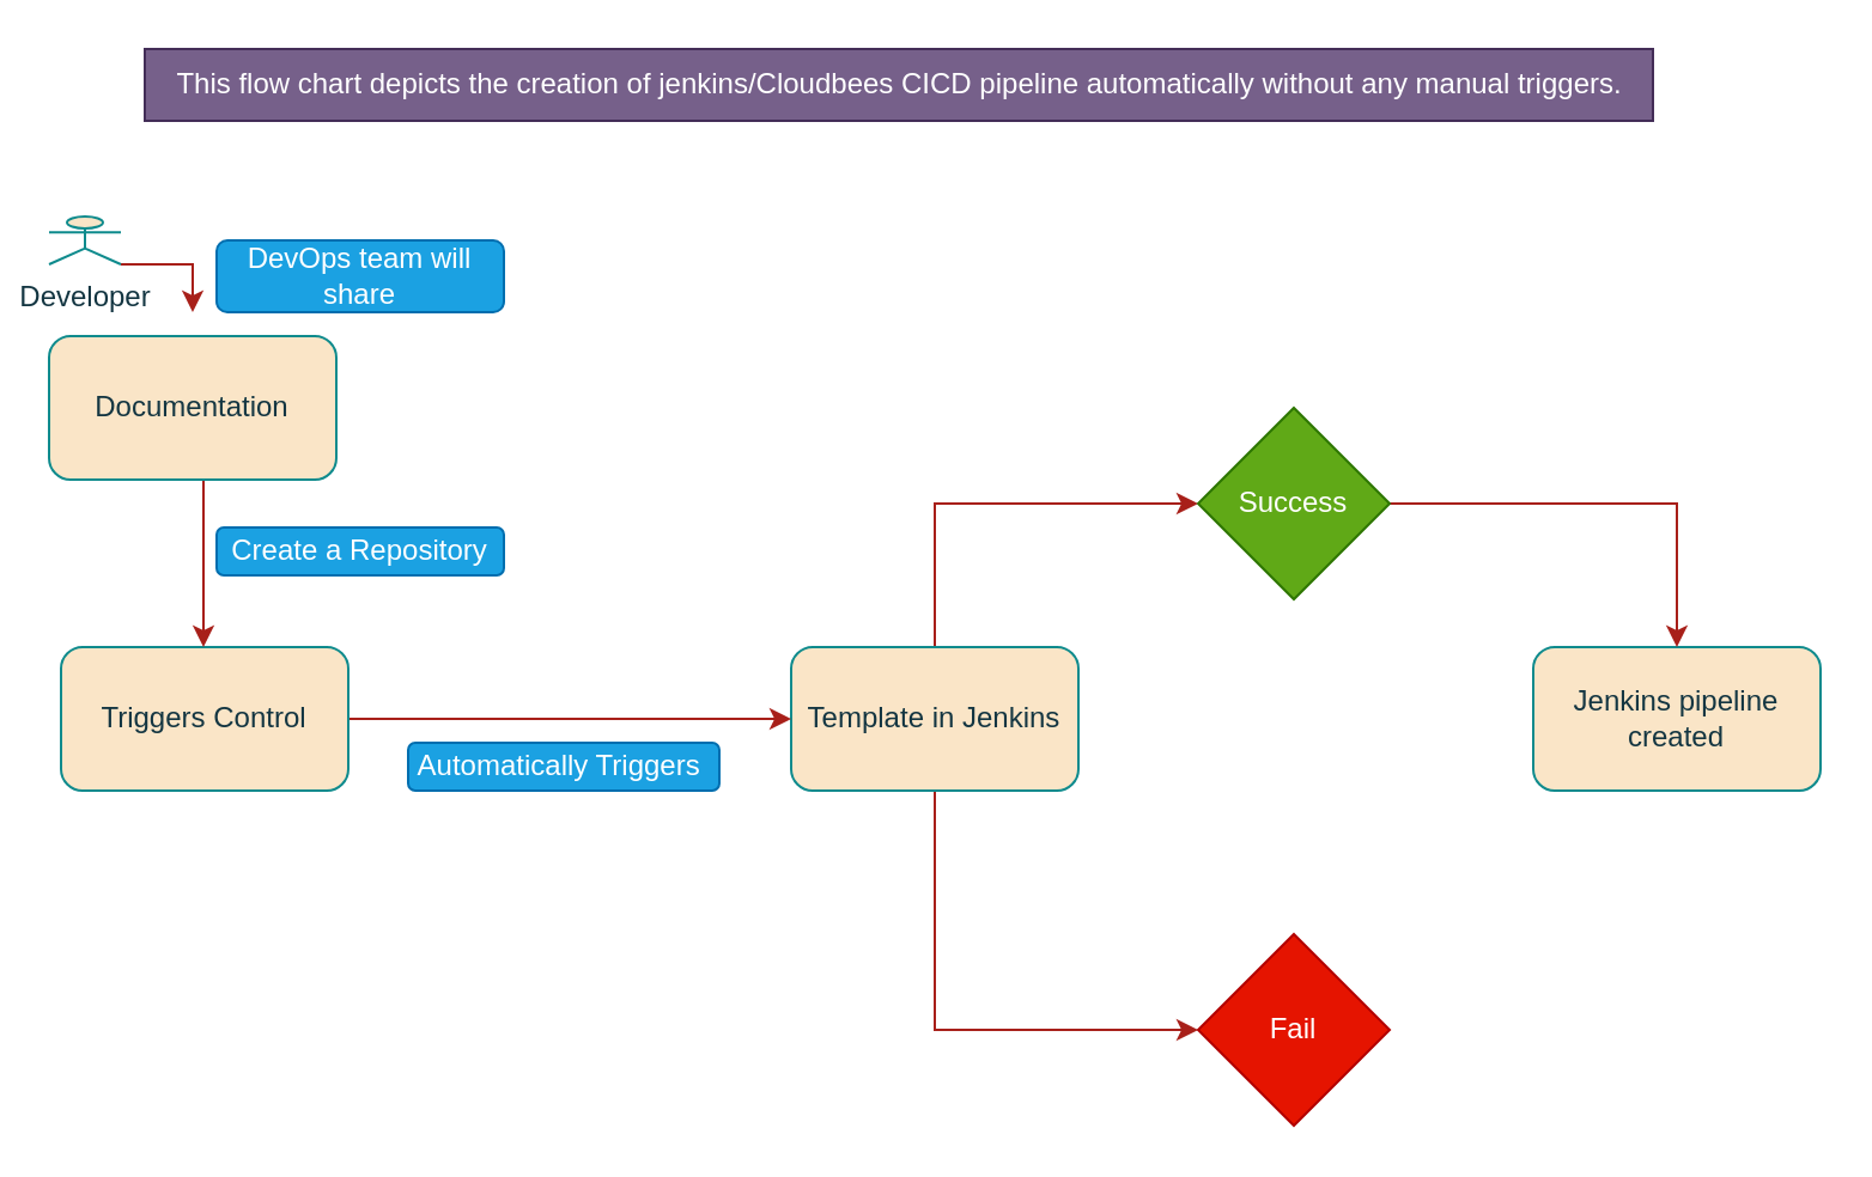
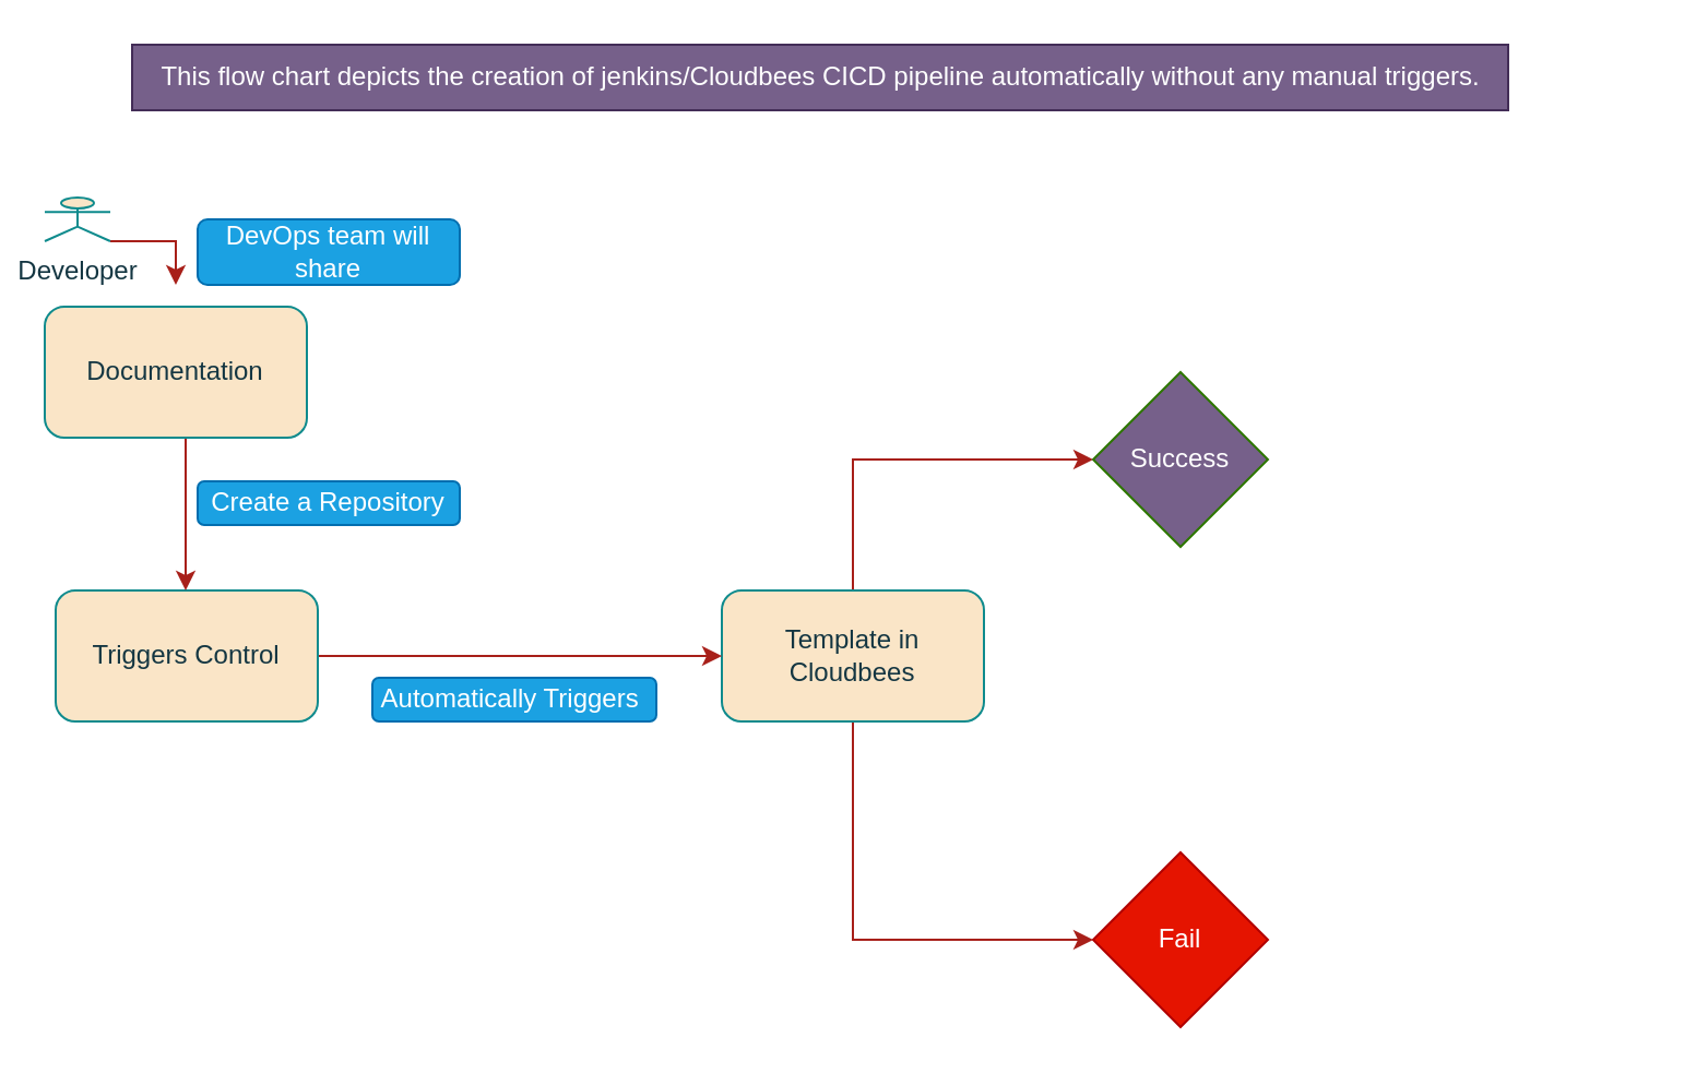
  <mxCell id="0" />
  <mxCell id="1" parent="0" />
  <mxCell id="2" style="edgeStyle=orthogonalEdgeStyle;rounded=0;orthogonalLoop=1;jettySize=auto;html=1;exitX=1;exitY=1;exitDx=0;exitDy=0;exitPerimeter=0;labelBackgroundColor=none;strokeColor=#A8201A;fontColor=default;" edge="1" parent="1" source="3"><mxGeometry relative="1" as="geometry"><mxPoint x="80" y="130" as="targetPoint" /><Array as="points"><mxPoint x="80" y="110" /></Array></mxGeometry></mxCell>
  <mxCell id="3" value="Developer" style="shape=umlActor;verticalLabelPosition=bottom;verticalAlign=top;html=1;outlineConnect=0;labelBackgroundColor=none;fillColor=#FAE5C7;strokeColor=#0F8B8D;fontColor=#143642;" vertex="1" parent="1"><mxGeometry x="20" y="90" width="30" height="20" as="geometry" /></mxCell>
  <mxCell id="4" style="edgeStyle=orthogonalEdgeStyle;rounded=0;orthogonalLoop=1;jettySize=auto;html=1;exitX=0.5;exitY=0;exitDx=0;exitDy=0;entryX=0;entryY=0.5;entryDx=0;entryDy=0;labelBackgroundColor=none;strokeColor=#A8201A;fontColor=default;" edge="1" parent="1" source="6" target="14"><mxGeometry relative="1" as="geometry"><mxPoint x="390" y="210" as="targetPoint" /></mxGeometry></mxCell>
  <mxCell id="5" style="edgeStyle=orthogonalEdgeStyle;rounded=0;orthogonalLoop=1;jettySize=auto;html=1;exitX=0.5;exitY=1;exitDx=0;exitDy=0;entryX=0;entryY=0.5;entryDx=0;entryDy=0;labelBackgroundColor=none;strokeColor=#A8201A;fontColor=default;" edge="1" parent="1" source="6" target="15"><mxGeometry relative="1" as="geometry"><mxPoint x="390" y="430" as="targetPoint" /></mxGeometry></mxCell>
- <mxCell id="6" value="Template in Jenkins" style="rounded=1;whiteSpace=wrap;html=1;labelBackgroundColor=none;fillColor=#FAE5C7;strokeColor=#0F8B8D;fontColor=#143642;" vertex="1" parent="1"><mxGeometry x="330" y="270" width="120" height="60" as="geometry" /></mxCell>
+ <mxCell id="6" value="Template in Cloudbees" style="rounded=1;whiteSpace=wrap;html=1;labelBackgroundColor=none;fillColor=#FAE5C7;strokeColor=#0F8B8D;fontColor=#143642;" vertex="1" parent="1"><mxGeometry x="330" y="270" width="120" height="60" as="geometry" /></mxCell>
  <mxCell id="7" style="edgeStyle=orthogonalEdgeStyle;rounded=0;orthogonalLoop=1;jettySize=auto;html=1;entryX=0;entryY=0.5;entryDx=0;entryDy=0;labelBackgroundColor=none;strokeColor=#A8201A;fontColor=default;" edge="1" parent="1" source="8" target="6"><mxGeometry relative="1" as="geometry" /></mxCell>
  <mxCell id="8" value="Triggers Control" style="rounded=1;whiteSpace=wrap;html=1;labelBackgroundColor=none;fillColor=#FAE5C7;strokeColor=#0F8B8D;fontColor=#143642;" vertex="1" parent="1"><mxGeometry x="25" y="270" width="120" height="60" as="geometry" /></mxCell>
  <mxCell id="9" value="" style="endArrow=classic;html=1;rounded=0;labelBackgroundColor=none;strokeColor=#A8201A;fontColor=default;" edge="1" parent="1"><mxGeometry width="50" height="50" relative="1" as="geometry"><mxPoint x="84.5" y="200" as="sourcePoint" /><mxPoint x="84.5" y="270" as="targetPoint" /></mxGeometry></mxCell>
  <mxCell id="10" value="Create a Repository" style="rounded=1;whiteSpace=wrap;html=1;labelBackgroundColor=none;fillColor=#1ba1e2;strokeColor=#006EAF;fontColor=#ffffff;" vertex="1" parent="1"><mxGeometry x="90" y="220" width="120" height="20" as="geometry" /></mxCell>
  <mxCell id="11" value="Automatically Triggers&amp;nbsp;" style="rounded=1;whiteSpace=wrap;html=1;labelBackgroundColor=none;fillColor=#1ba1e2;strokeColor=#006EAF;fontColor=#ffffff;" vertex="1" parent="1"><mxGeometry x="170" y="310" width="130" height="20" as="geometry" /></mxCell>
- <mxCell id="12" value="Jenkins pipeline created" style="rounded=1;whiteSpace=wrap;html=1;labelBackgroundColor=none;fillColor=#FAE5C7;strokeColor=#0F8B8D;fontColor=#143642;" vertex="1" parent="1"><mxGeometry x="640" y="270" width="120" height="60" as="geometry" /></mxCell>
- <mxCell id="13" style="edgeStyle=orthogonalEdgeStyle;rounded=0;orthogonalLoop=1;jettySize=auto;html=1;exitX=1;exitY=0.5;exitDx=0;exitDy=0;entryX=0.5;entryY=0;entryDx=0;entryDy=0;labelBackgroundColor=none;strokeColor=#A8201A;fontColor=default;" edge="1" parent="1" source="14" target="12"><mxGeometry relative="1" as="geometry"><mxPoint x="700" y="210" as="targetPoint" /></mxGeometry></mxCell>
- <mxCell id="14" value="Success" style="rhombus;whiteSpace=wrap;html=1;labelBackgroundColor=none;fillColor=#60a917;strokeColor=#2D7600;fontColor=#ffffff;" vertex="1" parent="1"><mxGeometry x="500" y="170" width="80" height="80" as="geometry" /></mxCell>
+ <mxCell id="14" value="Success" style="rhombus;whiteSpace=wrap;html=1;labelBackgroundColor=none;fillColor=#76608a;strokeColor=#2D7600;fontColor=#ffffff;" vertex="1" parent="1"><mxGeometry x="500" y="170" width="80" height="80" as="geometry" /></mxCell>
  <mxCell id="15" value="Fail" style="rhombus;whiteSpace=wrap;html=1;labelBackgroundColor=none;fillColor=#e51400;strokeColor=#B20000;fontColor=#ffffff;" vertex="1" parent="1"><mxGeometry x="500" y="390" width="80" height="80" as="geometry" /></mxCell>
  <mxCell id="16" value="Documentation" style="rounded=1;whiteSpace=wrap;html=1;labelBackgroundColor=none;fillColor=#FAE5C7;strokeColor=#0F8B8D;fontColor=#143642;" vertex="1" parent="1"><mxGeometry x="20" y="140" width="120" height="60" as="geometry" /></mxCell>
  <mxCell id="17" value="This flow chart depicts the creation of jenkins/Cloudbees CICD pipeline automatically without any manual triggers." style="text;html=1;align=center;verticalAlign=middle;resizable=0;points=[];autosize=1;strokeColor=#432D57;fillColor=#76608a;labelBackgroundColor=none;fontColor=#ffffff;" vertex="1" parent="1"><mxGeometry x="60" y="20" width="630" height="30" as="geometry" /></mxCell>
  <mxCell id="18" value="DevOps team will share" style="rounded=1;whiteSpace=wrap;html=1;labelBackgroundColor=none;fillColor=#1ba1e2;strokeColor=#006EAF;fontColor=#ffffff;" vertex="1" parent="1"><mxGeometry x="90" y="100" width="120" height="30" as="geometry" /></mxCell>
